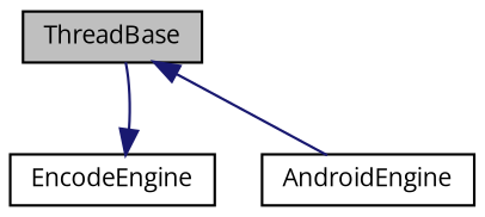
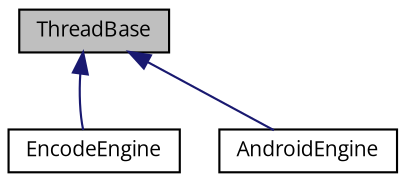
  digraph {
    fontname="Open Sans"
    node [color=black fillcolor=white fontname="Open Sans" fontsize=10 shape=record style=filled]
    edge [color=midnightblue dir=back fontname="Open Sans" fontsize=10 labelfontname=Helvetica labelfontsize=10 style=solid]
    n1 [fillcolor=grey75 fontcolor=black height=0.2 label=ThreadBase width=0.4]
    n2 [height=0.2 label=EncodeEngine width=0.4]
    n3 [height=0.2 label=AndroidEngine width=0.4]
-   n2 -> n1
+   n1 -> n2
    n1 -> n3
  }
